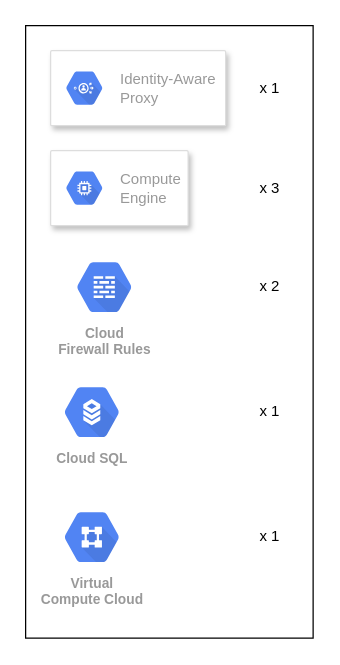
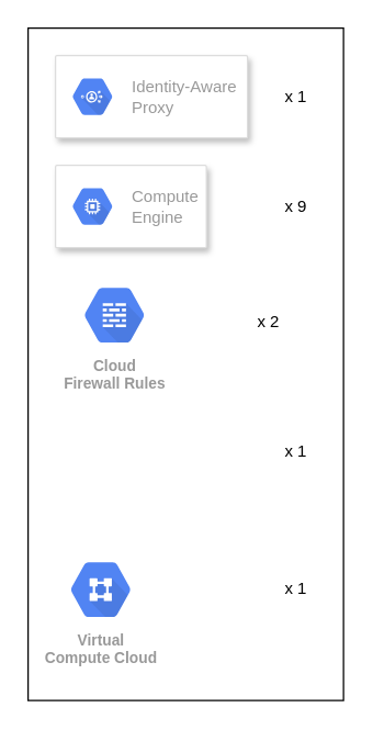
  <mxCell id="0" />
  <mxCell id="1" parent="0" />
  <mxCell id="2" value="" style="rounded=0;whiteSpace=wrap;html=1;" vertex="1" parent="1"><mxGeometry x="20" y="20" width="230" height="490" as="geometry" /></mxCell>
  <mxCell id="3" value="" style="strokeColor=#dddddd;shadow=1;strokeWidth=1;rounded=1;absoluteArcSize=1;arcSize=2;" parent="1" vertex="1"><mxGeometry x="40" y="40" width="140" height="60" as="geometry" /></mxCell>
  <mxCell id="4" value="Identity-Aware&#10;Proxy" style="sketch=0;dashed=0;connectable=0;html=1;fillColor=#5184F3;strokeColor=none;shape=mxgraph.gcp2.hexIcon;prIcon=identity_aware_proxy;part=1;labelPosition=right;verticalLabelPosition=middle;align=left;verticalAlign=middle;spacingLeft=5;fontColor=#999999;fontSize=12;" parent="3" vertex="1"><mxGeometry y="0.5" width="44" height="39" relative="1" as="geometry"><mxPoint x="5" y="-19.5" as="offset" /></mxGeometry></mxCell>
  <mxCell id="5" value="" style="strokeColor=#dddddd;shadow=1;strokeWidth=1;rounded=1;absoluteArcSize=1;arcSize=2;" parent="1" vertex="1"><mxGeometry x="40" y="120" width="110" height="60" as="geometry" /></mxCell>
  <mxCell id="6" value="Compute&#10;Engine" style="sketch=0;dashed=0;connectable=0;html=1;fillColor=#5184F3;strokeColor=none;shape=mxgraph.gcp2.hexIcon;prIcon=compute_engine;part=1;labelPosition=right;verticalLabelPosition=middle;align=left;verticalAlign=middle;spacingLeft=5;fontColor=#999999;fontSize=12;" parent="5" vertex="1"><mxGeometry y="0.5" width="44" height="39" relative="1" as="geometry"><mxPoint x="5" y="-19.5" as="offset" /></mxGeometry></mxCell>
  <mxCell id="7" value="Cloud&#10;Firewall Rules" style="sketch=0;html=1;fillColor=#5184F3;strokeColor=none;verticalAlign=top;labelPosition=center;verticalLabelPosition=bottom;align=center;spacingTop=-6;fontSize=11;fontStyle=1;fontColor=#999999;shape=mxgraph.gcp2.hexIcon;prIcon=cloud_firewall_rules" parent="1" vertex="1"><mxGeometry x="50" y="200" width="66" height="58.5" as="geometry" /></mxCell>
- <mxCell id="8" value="Cloud SQL" style="sketch=0;html=1;fillColor=#5184F3;strokeColor=none;verticalAlign=top;labelPosition=center;verticalLabelPosition=bottom;align=center;spacingTop=-6;fontSize=11;fontStyle=1;fontColor=#999999;shape=mxgraph.gcp2.hexIcon;prIcon=cloud_sql" parent="1" vertex="1"><mxGeometry x="40" y="300" width="66" height="58.5" as="geometry" /></mxCell>
  <mxCell id="9" value="Virtual&#10;Compute Cloud" style="sketch=0;html=1;fillColor=#5184F3;strokeColor=none;verticalAlign=top;labelPosition=center;verticalLabelPosition=bottom;align=center;spacingTop=-6;fontSize=11;fontStyle=1;fontColor=#999999;shape=mxgraph.gcp2.hexIcon;prIcon=virtual_private_cloud" parent="1" vertex="1"><mxGeometry x="40" y="400" width="66" height="58.5" as="geometry" /></mxCell>
  <mxCell id="10" value="x 1" style="text;html=1;align=center;verticalAlign=middle;resizable=0;points=[];autosize=1;strokeColor=none;fillColor=none;" parent="1" vertex="1"><mxGeometry x="200" y="60" width="30" height="20" as="geometry" /></mxCell>
- <mxCell id="11" value="x 3" style="text;html=1;align=center;verticalAlign=middle;resizable=0;points=[];autosize=1;strokeColor=none;fillColor=none;" parent="1" vertex="1"><mxGeometry x="200" y="140" width="30" height="20" as="geometry" /></mxCell>
- <mxCell id="12" value="x 2" style="text;html=1;align=center;verticalAlign=middle;resizable=0;points=[];autosize=1;strokeColor=none;fillColor=none;" parent="1" vertex="1"><mxGeometry x="200" y="219.25" width="30" height="20" as="geometry" /></mxCell>
+ <mxCell id="11" value="x 9" style="text;html=1;align=center;verticalAlign=middle;resizable=0;points=[];autosize=1;strokeColor=none;fillColor=none;" parent="1" vertex="1"><mxGeometry x="200" y="140" width="30" height="20" as="geometry" /></mxCell>
+ <mxCell id="12" value="x 2" style="text;html=1;align=center;verticalAlign=middle;resizable=0;points=[];autosize=1;strokeColor=none;fillColor=none;" parent="1" vertex="1"><mxGeometry x="180" y="224.25" width="30" height="20" as="geometry" /></mxCell>
  <mxCell id="13" value="x 1" style="text;html=1;align=center;verticalAlign=middle;resizable=0;points=[];autosize=1;strokeColor=none;fillColor=none;" parent="1" vertex="1"><mxGeometry x="200" y="319.25" width="30" height="20" as="geometry" /></mxCell>
  <mxCell id="14" value="x 1" style="text;html=1;align=center;verticalAlign=middle;resizable=0;points=[];autosize=1;strokeColor=none;fillColor=none;" parent="1" vertex="1"><mxGeometry x="200" y="419.25" width="30" height="20" as="geometry" /></mxCell>
